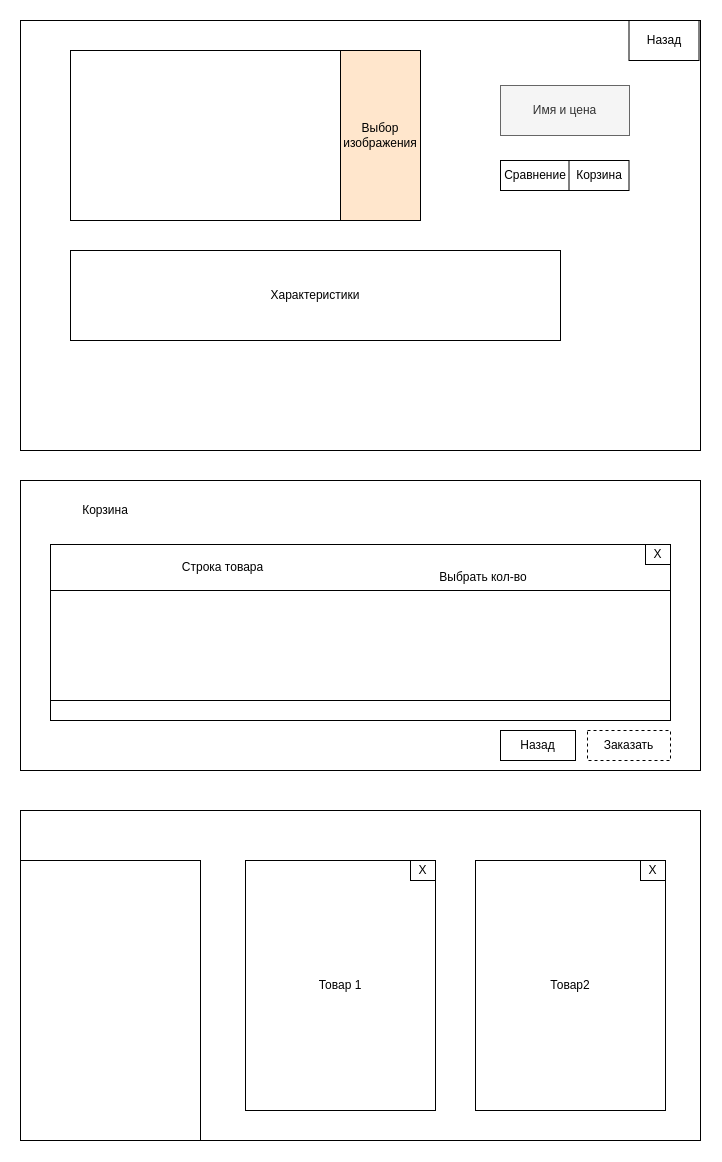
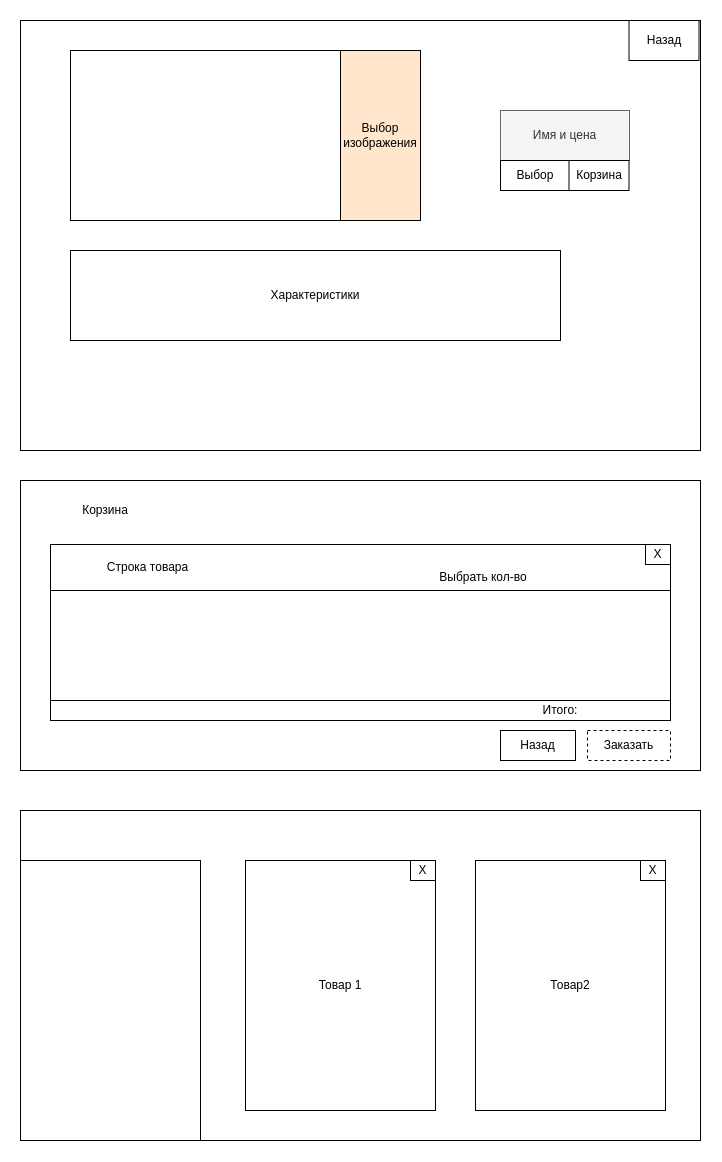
  <mxCell id="0" />
  <mxCell id="1" parent="0" />
  <mxCell id="2" value="" style="rounded=0;whiteSpace=wrap;html=1;" vertex="1" parent="1"><mxGeometry x="20" y="20" width="680" height="430" as="geometry" /></mxCell>
  <mxCell id="3" value="" style="rounded=0;whiteSpace=wrap;html=1;" vertex="1" parent="1"><mxGeometry x="70" y="50" width="340" height="170" as="geometry" /></mxCell>
- <mxCell id="4" value="Имя и цена" style="text;html=1;strokeColor=#666666;fillColor=#f5f5f5;align=center;verticalAlign=middle;whiteSpace=wrap;rounded=0;fontColor=#333333;" vertex="1" parent="1"><mxGeometry x="500" y="85" width="129" height="50" as="geometry" /></mxCell>
- <mxCell id="5" value="Сравнение" style="rounded=0;whiteSpace=wrap;html=1;" vertex="1" parent="1"><mxGeometry x="500" y="160" width="70" height="30" as="geometry" /></mxCell>
+ <mxCell id="4" value="Имя и цена" style="text;html=1;strokeColor=#666666;fillColor=#f5f5f5;align=center;verticalAlign=middle;whiteSpace=wrap;rounded=0;fontColor=#333333;" vertex="1" parent="1"><mxGeometry x="500" y="110" width="129" height="50" as="geometry" /></mxCell>
+ <mxCell id="5" value="Выбор" style="rounded=0;whiteSpace=wrap;html=1;" vertex="1" parent="1"><mxGeometry x="500" y="160" width="70" height="30" as="geometry" /></mxCell>
  <mxCell id="6" value="Корзина" style="rounded=0;whiteSpace=wrap;html=1;" vertex="1" parent="1"><mxGeometry x="568.5" y="160" width="60" height="30" as="geometry" /></mxCell>
  <mxCell id="7" value="Выбор&lt;br&gt;изображения" style="rounded=0;whiteSpace=wrap;html=1;fillColor=#ffe6cc;" vertex="1" parent="1"><mxGeometry x="340" y="50" width="80" height="170" as="geometry" /></mxCell>
  <mxCell id="8" value="Характеристики" style="rounded=0;whiteSpace=wrap;html=1;" vertex="1" parent="1"><mxGeometry x="70" y="250" width="490" height="90" as="geometry" /></mxCell>
  <mxCell id="9" value="" style="rounded=0;whiteSpace=wrap;html=1;" vertex="1" parent="1"><mxGeometry x="20" y="480" width="680" height="290" as="geometry" /></mxCell>
  <mxCell id="10" value="Корзина" style="text;html=1;strokeColor=none;fillColor=none;align=center;verticalAlign=middle;whiteSpace=wrap;rounded=0;" vertex="1" parent="1"><mxGeometry x="60" y="490" width="90" height="40" as="geometry" /></mxCell>
  <mxCell id="11" value="" style="rounded=0;whiteSpace=wrap;html=1;" vertex="1" parent="1"><mxGeometry x="50" y="544" width="620" height="176" as="geometry" /></mxCell>
  <mxCell id="12" value="" style="rounded=0;whiteSpace=wrap;html=1;" vertex="1" parent="1"><mxGeometry x="50" y="544" width="620" height="46" as="geometry" /></mxCell>
- <mxCell id="13" value="Строка товара" style="text;html=1;strokeColor=none;fillColor=none;align=center;verticalAlign=middle;whiteSpace=wrap;rounded=0;" vertex="1" parent="1"><mxGeometry x="160" y="557" width="125" height="20" as="geometry" /></mxCell>
+ <mxCell id="13" value="Строка товара" style="text;html=1;strokeColor=none;fillColor=none;align=center;verticalAlign=middle;whiteSpace=wrap;rounded=0;" vertex="1" parent="1"><mxGeometry x="85" y="557" width="125" height="20" as="geometry" /></mxCell>
  <mxCell id="14" value="Выбрать кол-во" style="text;html=1;strokeColor=none;fillColor=none;align=center;verticalAlign=middle;whiteSpace=wrap;rounded=0;" vertex="1" parent="1"><mxGeometry x="437.5" y="567" width="90" height="20" as="geometry" /></mxCell>
  <mxCell id="15" value="Заказать" style="rounded=0;whiteSpace=wrap;html=1;dashed=1;" vertex="1" parent="1"><mxGeometry x="587" y="730" width="83" height="30" as="geometry" /></mxCell>
  <mxCell id="16" value="" style="rounded=0;whiteSpace=wrap;html=1;" vertex="1" parent="1"><mxGeometry x="50" y="700" width="620" height="20" as="geometry" /></mxCell>
+ <mxCell id="17" value="Итого:" style="text;html=1;strokeColor=none;fillColor=none;align=center;verticalAlign=middle;whiteSpace=wrap;rounded=0;" vertex="1" parent="1"><mxGeometry x="540" y="700" width="40" height="20" as="geometry" /></mxCell>
  <mxCell id="18" value="Назад" style="rounded=0;whiteSpace=wrap;html=1;" vertex="1" parent="1"><mxGeometry x="628.5" y="20" width="70" height="40" as="geometry" /></mxCell>
  <mxCell id="19" value="Назад" style="rounded=0;whiteSpace=wrap;html=1;" vertex="1" parent="1"><mxGeometry x="500" y="730" width="75" height="30" as="geometry" /></mxCell>
  <mxCell id="20" value="" style="rounded=0;whiteSpace=wrap;html=1;" vertex="1" parent="1"><mxGeometry x="20" y="810" width="680" height="330" as="geometry" /></mxCell>
  <mxCell id="21" value="" style="rounded=0;whiteSpace=wrap;html=1;" vertex="1" parent="1"><mxGeometry x="20" y="860" width="180" height="280" as="geometry" /></mxCell>
  <mxCell id="22" value="Товар 1" style="rounded=0;whiteSpace=wrap;html=1;" vertex="1" parent="1"><mxGeometry x="245" y="860" width="190" height="250" as="geometry" /></mxCell>
  <mxCell id="23" value="Товар2" style="rounded=0;whiteSpace=wrap;html=1;" vertex="1" parent="1"><mxGeometry x="475" y="860" width="190" height="250" as="geometry" /></mxCell>
  <mxCell id="24" value="X" style="rounded=0;whiteSpace=wrap;html=1;" vertex="1" parent="1"><mxGeometry x="410" y="860" width="25" height="20" as="geometry" /></mxCell>
  <mxCell id="25" value="X" style="rounded=0;whiteSpace=wrap;html=1;" vertex="1" parent="1"><mxGeometry x="640" y="860" width="25" height="20" as="geometry" /></mxCell>
  <mxCell id="26" value="X" style="rounded=0;whiteSpace=wrap;html=1;" vertex="1" parent="1"><mxGeometry x="645" y="544" width="25" height="20" as="geometry" /></mxCell>
